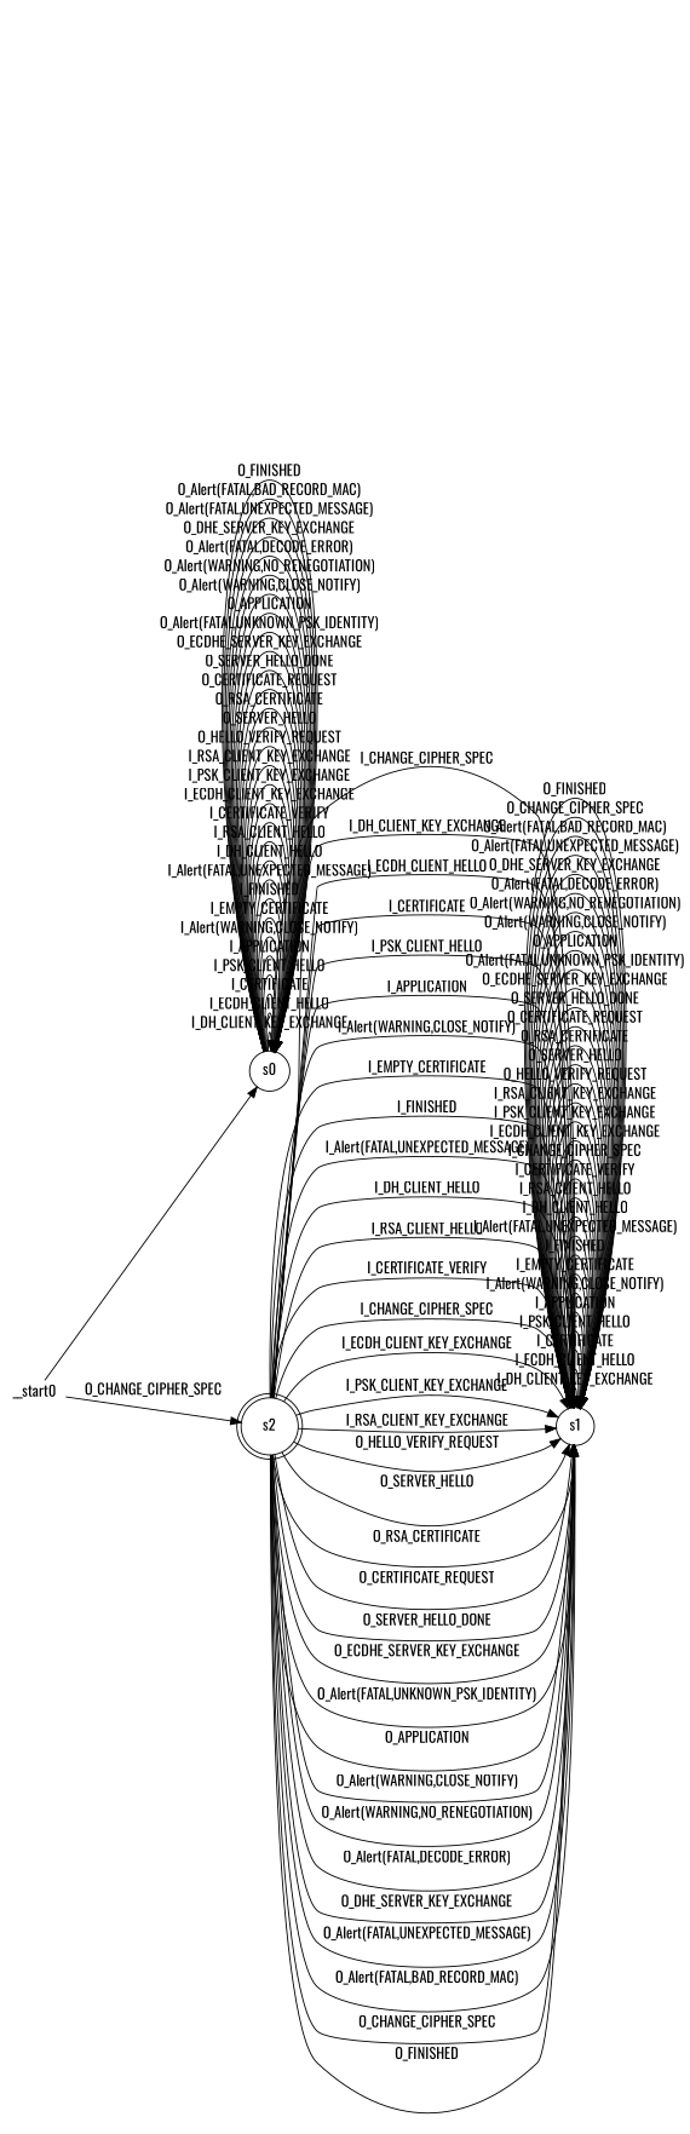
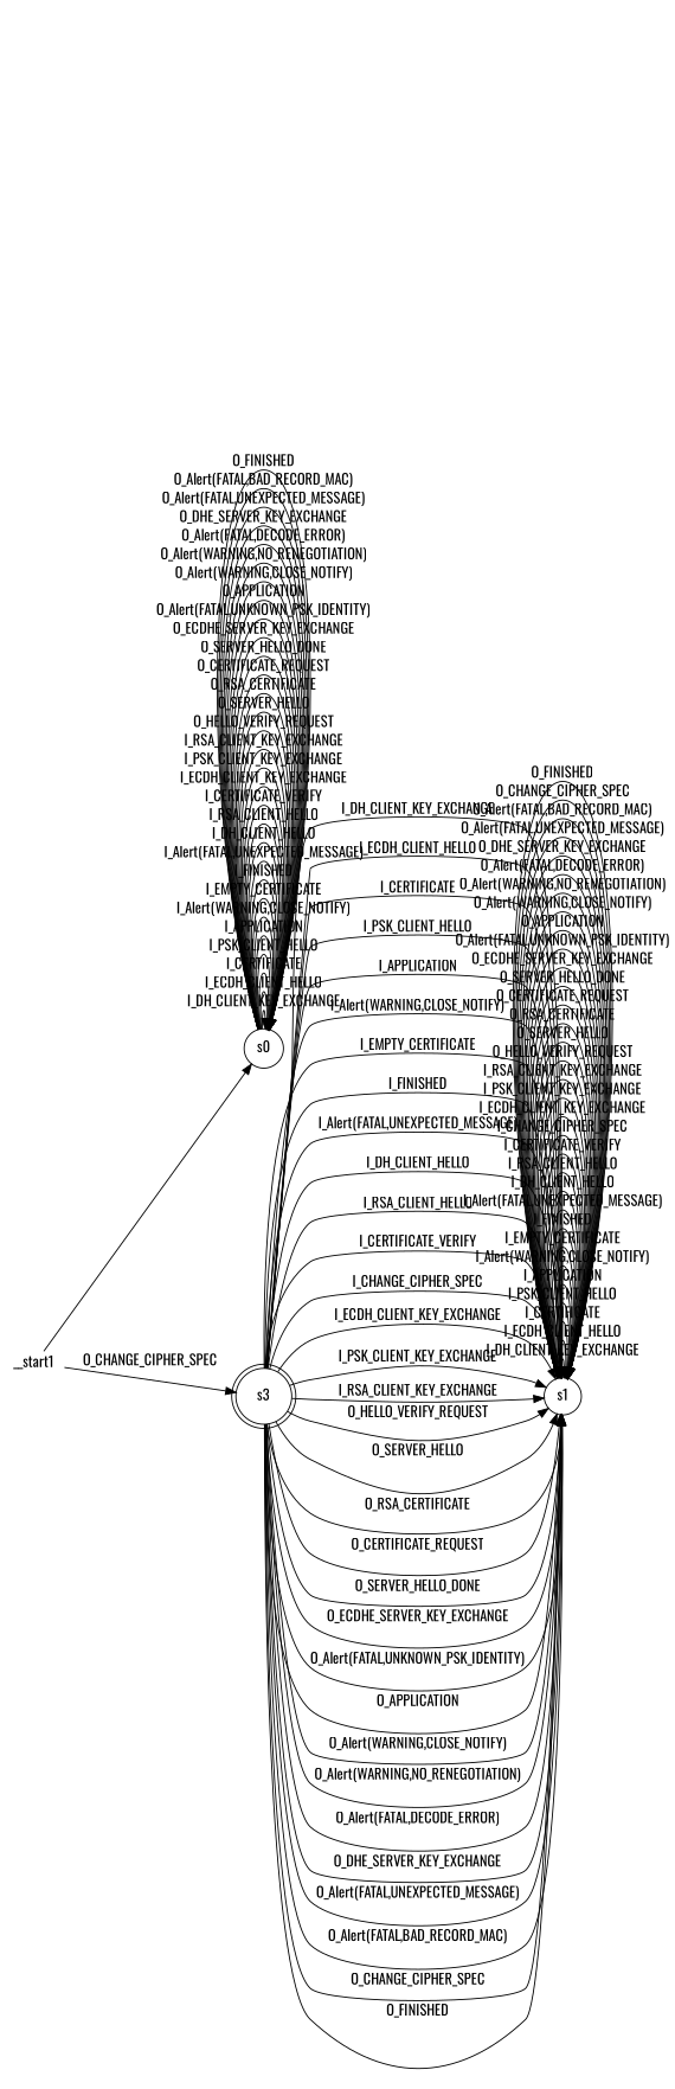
  digraph {
    fontname=Oswald
    rankdir=LR
    node [fontname=Oswald shape=circle]
    edge [fontname=Oswald]
    n1 [label=s0]
    n2 [label=s1]
-   n3 [label=s2 shape=doublecircle]
-   __start0 [height=0 shape=none width=0]
+   n3 [label=s3 shape=doublecircle]
+   __start0 [height=0 shape=none width=0 label=__start1]
    n1 -> n1 [label=I_DH_CLIENT_KEY_EXCHANGE]
    n1 -> n1 [label=I_ECDH_CLIENT_HELLO]
    n1 -> n1 [label=I_CERTIFICATE]
    n1 -> n1 [label=I_PSK_CLIENT_HELLO]
    n1 -> n1 [label=I_APPLICATION]
    n1 -> n1 [label="I_Alert(WARNING,CLOSE_NOTIFY)"]
    n1 -> n1 [label=I_EMPTY_CERTIFICATE]
    n1 -> n1 [label=I_FINISHED]
    n1 -> n1 [label="I_Alert(FATAL,UNEXPECTED_MESSAGE)"]
    n1 -> n1 [label=I_DH_CLIENT_HELLO]
    n1 -> n1 [label=I_RSA_CLIENT_HELLO]
    n1 -> n1 [label=I_CERTIFICATE_VERIFY]
    n1 -> n1 [label=I_ECDH_CLIENT_KEY_EXCHANGE]
    n1 -> n1 [label=I_PSK_CLIENT_KEY_EXCHANGE]
    n1 -> n1 [label=I_RSA_CLIENT_KEY_EXCHANGE]
    n1 -> n1 [label=O_HELLO_VERIFY_REQUEST]
    n1 -> n1 [label=O_SERVER_HELLO]
    n1 -> n1 [label=O_RSA_CERTIFICATE]
    n1 -> n1 [label=O_CERTIFICATE_REQUEST]
    n1 -> n1 [label=O_SERVER_HELLO_DONE]
    n1 -> n1 [label=O_ECDHE_SERVER_KEY_EXCHANGE]
    n1 -> n1 [label="O_Alert(FATAL,UNKNOWN_PSK_IDENTITY)"]
    n1 -> n1 [label=O_APPLICATION]
    n1 -> n1 [label="O_Alert(WARNING,CLOSE_NOTIFY)"]
    n1 -> n1 [label="O_Alert(WARNING,NO_RENEGOTIATION)"]
    n1 -> n1 [label="O_Alert(FATAL,DECODE_ERROR)"]
    n1 -> n1 [label=O_DHE_SERVER_KEY_EXCHANGE]
    n1 -> n1 [label="O_Alert(FATAL,UNEXPECTED_MESSAGE)"]
    n1 -> n1 [label="O_Alert(FATAL,BAD_RECORD_MAC)"]
    n1 -> n1 [label=O_FINISHED]
-   n1 -> n2 [label=I_CHANGE_CIPHER_SPEC]
    n2 -> n2 [label=I_DH_CLIENT_KEY_EXCHANGE]
    n2 -> n2 [label=I_ECDH_CLIENT_HELLO]
    n2 -> n2 [label=I_CERTIFICATE]
    n2 -> n2 [label=I_PSK_CLIENT_HELLO]
    n2 -> n2 [label=I_APPLICATION]
    n2 -> n2 [label="I_Alert(WARNING,CLOSE_NOTIFY)"]
    n2 -> n2 [label=I_EMPTY_CERTIFICATE]
    n2 -> n2 [label=I_FINISHED]
    n2 -> n2 [label="I_Alert(FATAL,UNEXPECTED_MESSAGE)"]
    n2 -> n2 [label=I_DH_CLIENT_HELLO]
    n2 -> n2 [label=I_RSA_CLIENT_HELLO]
    n2 -> n2 [label=I_CERTIFICATE_VERIFY]
    n2 -> n2 [label=I_CHANGE_CIPHER_SPEC]
    n2 -> n2 [label=I_ECDH_CLIENT_KEY_EXCHANGE]
    n2 -> n2 [label=I_PSK_CLIENT_KEY_EXCHANGE]
    n2 -> n2 [label=I_RSA_CLIENT_KEY_EXCHANGE]
    n2 -> n2 [label=O_HELLO_VERIFY_REQUEST]
    n2 -> n2 [label=O_SERVER_HELLO]
    n2 -> n2 [label=O_RSA_CERTIFICATE]
    n2 -> n2 [label=O_CERTIFICATE_REQUEST]
    n2 -> n2 [label=O_SERVER_HELLO_DONE]
    n2 -> n2 [label=O_ECDHE_SERVER_KEY_EXCHANGE]
    n2 -> n2 [label="O_Alert(FATAL,UNKNOWN_PSK_IDENTITY)"]
    n2 -> n2 [label=O_APPLICATION]
    n2 -> n2 [label="O_Alert(WARNING,CLOSE_NOTIFY)"]
    n2 -> n2 [label="O_Alert(WARNING,NO_RENEGOTIATION)"]
    n2 -> n2 [label="O_Alert(FATAL,DECODE_ERROR)"]
    n2 -> n2 [label=O_DHE_SERVER_KEY_EXCHANGE]
    n2 -> n2 [label="O_Alert(FATAL,UNEXPECTED_MESSAGE)"]
    n2 -> n2 [label="O_Alert(FATAL,BAD_RECORD_MAC)"]
    n2 -> n2 [label=O_CHANGE_CIPHER_SPEC]
    n2 -> n2 [label=O_FINISHED]
    n3 -> n2 [label=I_DH_CLIENT_KEY_EXCHANGE]
    n3 -> n2 [label=I_ECDH_CLIENT_HELLO]
    n3 -> n2 [label=I_CERTIFICATE]
    n3 -> n2 [label=I_PSK_CLIENT_HELLO]
    n3 -> n2 [label=I_APPLICATION]
    n3 -> n2 [label="I_Alert(WARNING,CLOSE_NOTIFY)"]
    n3 -> n2 [label=I_EMPTY_CERTIFICATE]
    n3 -> n2 [label=I_FINISHED]
    n3 -> n2 [label="I_Alert(FATAL,UNEXPECTED_MESSAGE)"]
    n3 -> n2 [label=I_DH_CLIENT_HELLO]
    n3 -> n2 [label=I_RSA_CLIENT_HELLO]
    n3 -> n2 [label=I_CERTIFICATE_VERIFY]
    n3 -> n2 [label=I_CHANGE_CIPHER_SPEC]
    n3 -> n2 [label=I_ECDH_CLIENT_KEY_EXCHANGE]
    n3 -> n2 [label=I_PSK_CLIENT_KEY_EXCHANGE]
    n3 -> n2 [label=I_RSA_CLIENT_KEY_EXCHANGE]
    n3 -> n2 [label=O_HELLO_VERIFY_REQUEST]
    n3 -> n2 [label=O_SERVER_HELLO]
    n3 -> n2 [label=O_RSA_CERTIFICATE]
    n3 -> n2 [label=O_CERTIFICATE_REQUEST]
    n3 -> n2 [label=O_SERVER_HELLO_DONE]
    n3 -> n2 [label=O_ECDHE_SERVER_KEY_EXCHANGE]
    n3 -> n2 [label="O_Alert(FATAL,UNKNOWN_PSK_IDENTITY)"]
    n3 -> n2 [label=O_APPLICATION]
    n3 -> n2 [label="O_Alert(WARNING,CLOSE_NOTIFY)"]
    n3 -> n2 [label="O_Alert(WARNING,NO_RENEGOTIATION)"]
    n3 -> n2 [label="O_Alert(FATAL,DECODE_ERROR)"]
    n3 -> n2 [label=O_DHE_SERVER_KEY_EXCHANGE]
    n3 -> n2 [label="O_Alert(FATAL,UNEXPECTED_MESSAGE)"]
    n3 -> n2 [label="O_Alert(FATAL,BAD_RECORD_MAC)"]
    n3 -> n2 [label=O_CHANGE_CIPHER_SPEC]
    n3 -> n2 [label=O_FINISHED]
    __start0 -> n1
    __start0 -> n3 [label=O_CHANGE_CIPHER_SPEC]
  }
